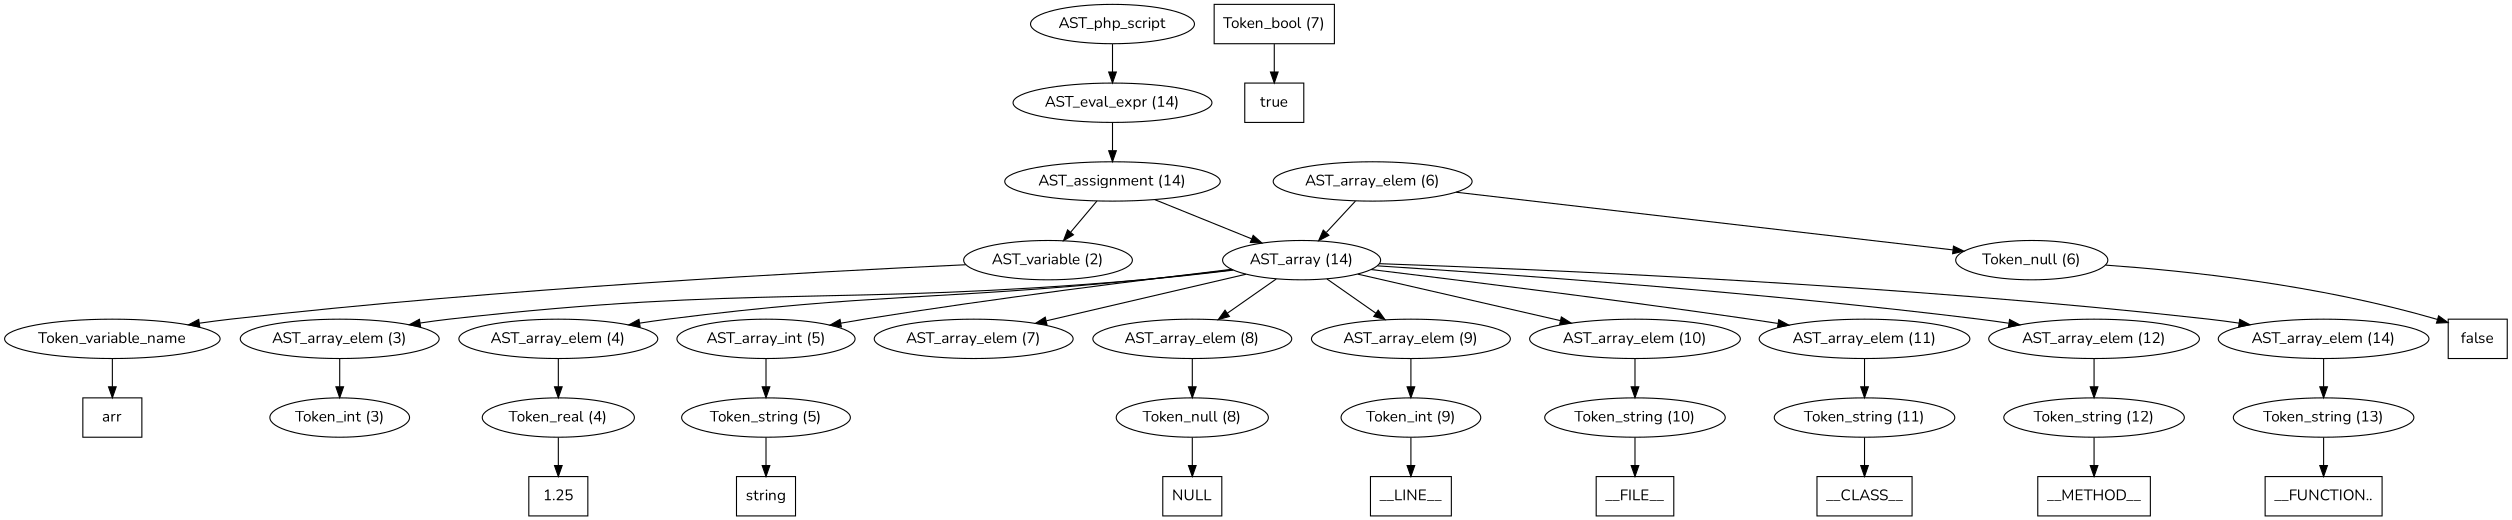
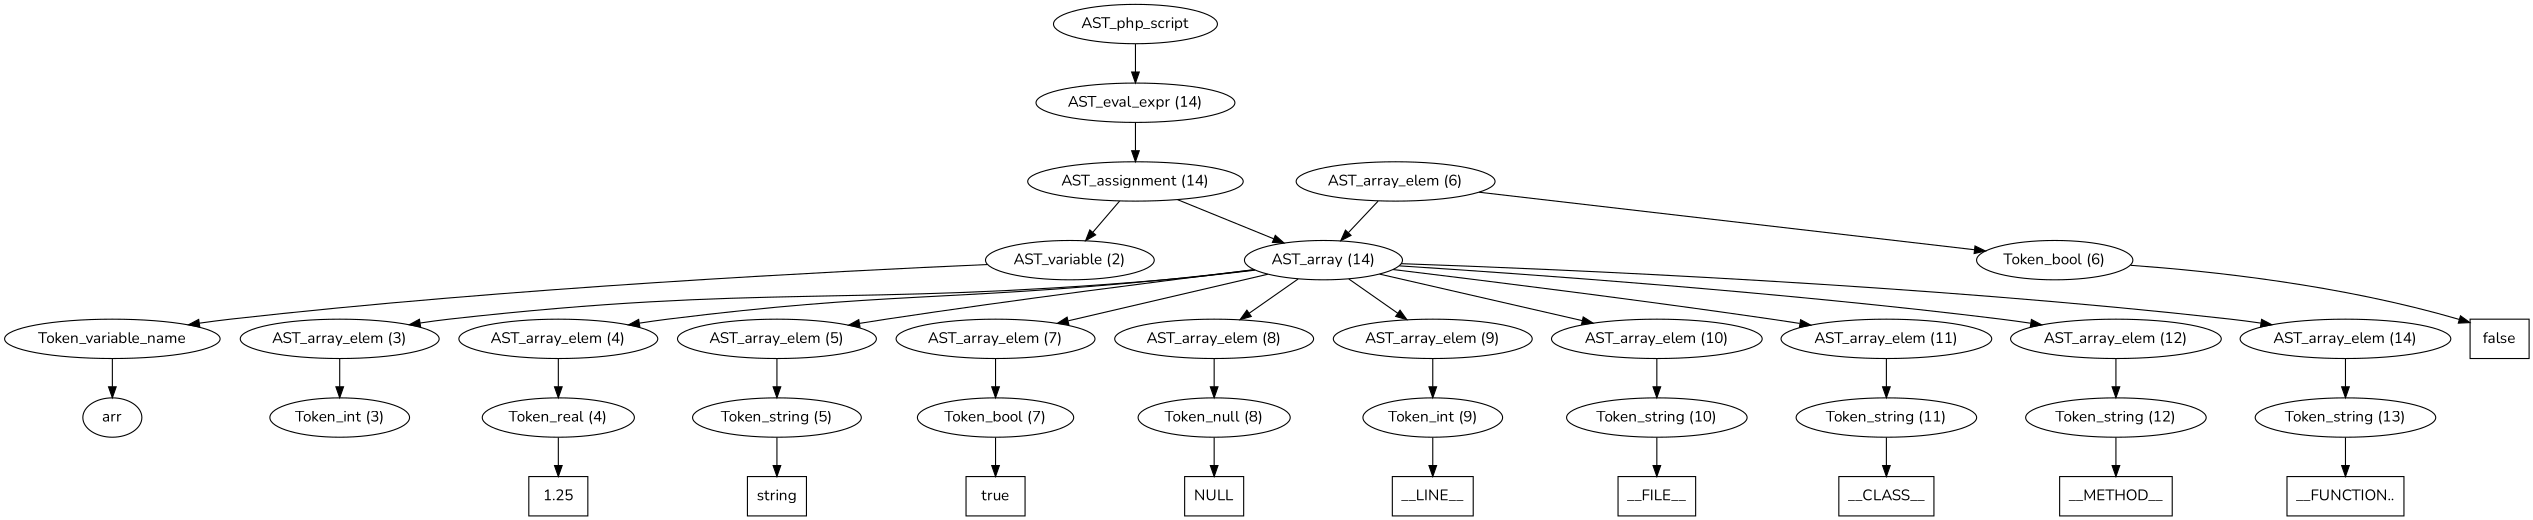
  digraph {
    fontname=Nunito
    node [fontname=Nunito]
    edge [fontname=Nunito]
    n1 [label=AST_php_script]
    n2 [label="AST_eval_expr (14)"]
    n3 [label="AST_assignment (14)"]
    n4 [label="AST_variable (2)"]
    n5 [label="AST_array (14)"]
    n6 [label=Token_variable_name]
    n7 [label="AST_array_elem (3)"]
    n8 [label="AST_array_elem (4)"]
-   n9 [label="AST_array_int (5)"]
+   n9 [label="AST_array_elem (5)"]
    n10 [label="AST_array_elem (7)"]
    n11 [label="AST_array_elem (8)"]
    n12 [label="AST_array_elem (9)"]
    n13 [label="AST_array_elem (10)"]
    n14 [label="AST_array_elem (11)"]
    n15 [label="AST_array_elem (12)"]
    n16 [label="AST_array_elem (14)"]
-   n17 [label=arr shape=box]
+   n17 [label=arr shape=ellipse]
    n18 [label="Token_int (3)"]
    n19 [label="Token_real (4)"]
    n20 [label="Token_string (5)"]
    n21 [label="AST_array_elem (6)"]
-   n22 [label="Token_null (6)"]
-   n23 [label="Token_bool (7)" shape=box]
+   n22 [label="Token_bool (6)"]
+   n23 [label="Token_bool (7)"]
    n24 [label="Token_null (8)"]
    n25 [label="Token_int (9)"]
    n26 [label="Token_string (10)"]
    n27 [label="Token_string (11)"]
    n28 [label="Token_string (12)"]
    n29 [label="Token_string (13)"]
    n30 [label=1.25 shape=box]
    n31 [label=string shape=box]
    n32 [label=false shape=box]
    n33 [label=true shape=box]
    n34 [label=NULL shape=box]
    n35 [label=__LINE__ shape=box]
    n36 [label=__FILE__ shape=box]
    n37 [label=__CLASS__ shape=box]
    n38 [label=__METHOD__ shape=box]
    n39 [label="__FUNCTION.." shape=box]
    n1 -> n2
    n2 -> n3
    n3 -> n4
    n3 -> n5
    n4 -> n6
    n5 -> n7
    n5 -> n8
    n5 -> n9
    n5 -> n10
    n5 -> n11
    n5 -> n12
    n5 -> n13
    n5 -> n14
    n5 -> n15
    n5 -> n16
    n6 -> n17
    n7 -> n18
    n8 -> n19
    n9 -> n20
+   n10 -> n23
    n11 -> n24
    n12 -> n25
    n13 -> n26
    n14 -> n27
    n15 -> n28
    n16 -> n29
    n19 -> n30
    n20 -> n31
    n21 -> n5
    n21 -> n22
    n22 -> n32
    n23 -> n33
    n24 -> n34
    n25 -> n35
    n26 -> n36
    n27 -> n37
    n28 -> n38
    n29 -> n39
  }
